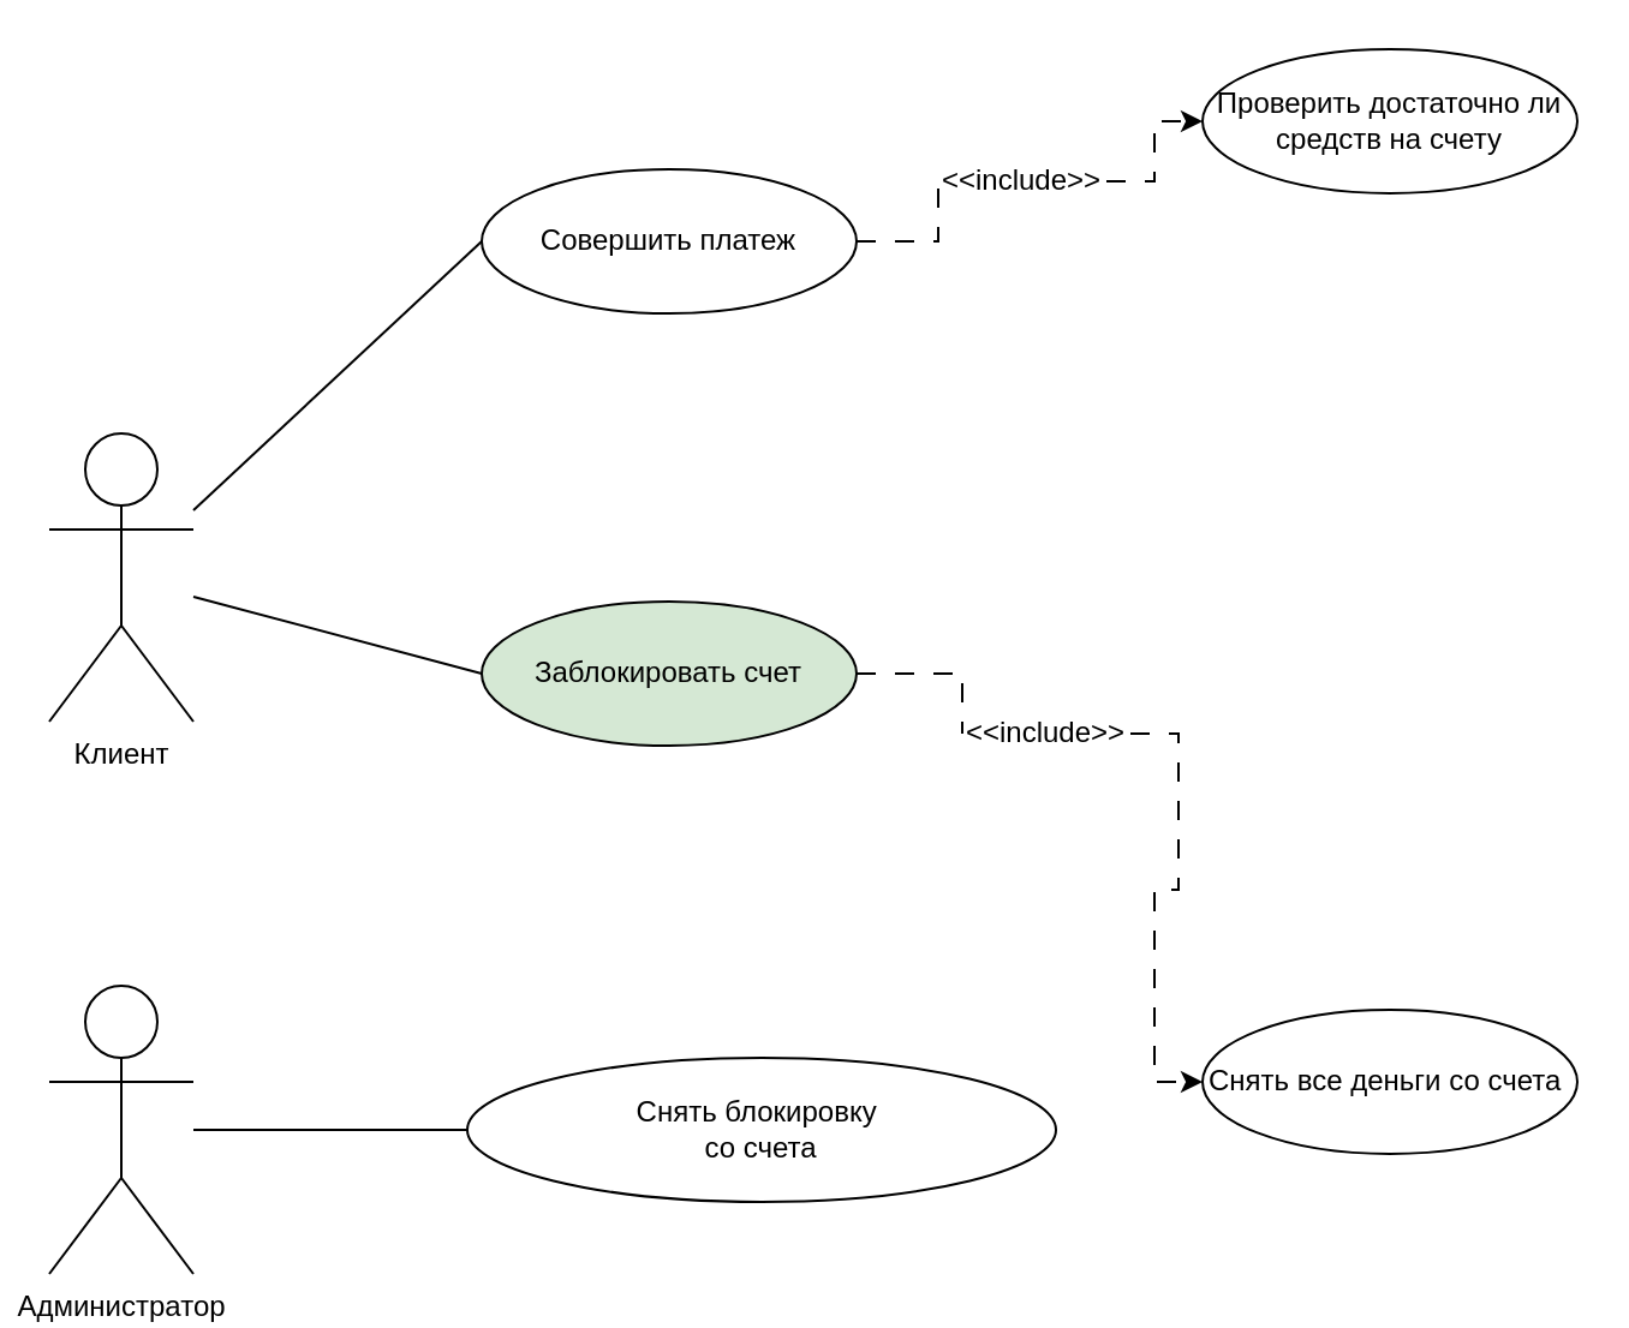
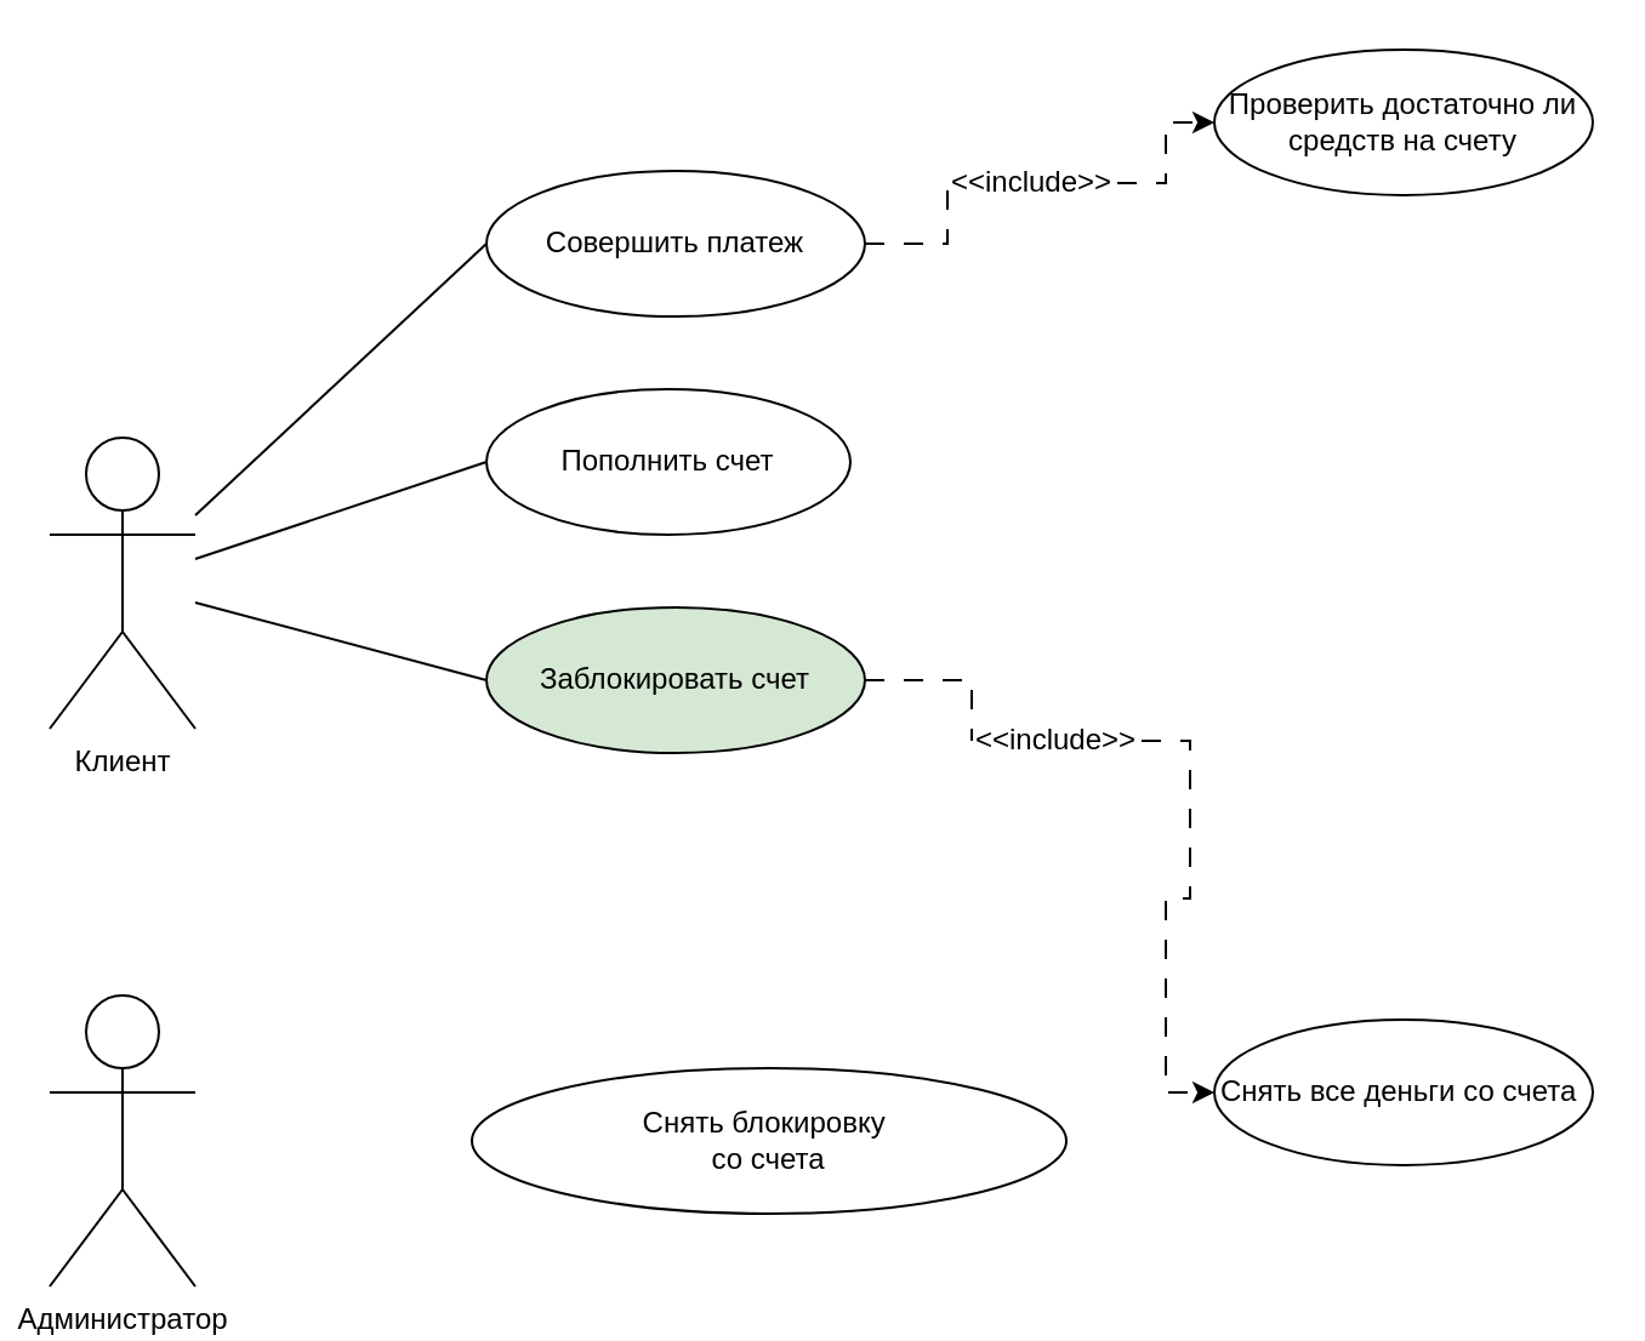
  <mxCell id="0" />
  <mxCell id="1" parent="0" />
  <mxCell id="2" value="Клиент&lt;div&gt;&lt;br&gt;&lt;/div&gt;" style="shape=umlActor;verticalLabelPosition=bottom;verticalAlign=top;html=1;outlineConnect=0;" parent="1" vertex="1"><mxGeometry x="20" y="180" width="60" height="120" as="geometry" /></mxCell>
  <mxCell id="3" style="edgeStyle=orthogonalEdgeStyle;rounded=0;orthogonalLoop=1;jettySize=auto;html=1;exitX=1;exitY=0.5;exitDx=0;exitDy=0;entryX=0;entryY=0.5;entryDx=0;entryDy=0;dashed=1;dashPattern=8 8;" parent="1" source="12" target="11" edge="1"><mxGeometry relative="1" as="geometry" /></mxCell>
  <mxCell id="4" value="Совершить платеж" style="ellipse;whiteSpace=wrap;html=1;" parent="1" vertex="1"><mxGeometry x="200" y="70" width="156" height="60" as="geometry" /></mxCell>
+ <mxCell id="5" value="Пополнить счет" style="ellipse;whiteSpace=wrap;html=1;" parent="1" vertex="1"><mxGeometry x="200" y="160" width="150" height="60" as="geometry" /></mxCell>
  <mxCell id="6" value="Заблокировать счет" style="ellipse;whiteSpace=wrap;html=1;fillColor=#d5e8d4;" parent="1" vertex="1"><mxGeometry x="200" y="250" width="156" height="60" as="geometry" /></mxCell>
  <mxCell id="7" value="Снять блокировку&amp;nbsp;&lt;div&gt;со счета&lt;/div&gt;" style="ellipse;whiteSpace=wrap;html=1;" parent="1" vertex="1"><mxGeometry x="194" y="440" width="245" height="60" as="geometry" /></mxCell>
  <mxCell id="8" value="" style="endArrow=none;html=1;rounded=0;entryX=0;entryY=0.5;entryDx=0;entryDy=0;" parent="1" source="2" target="4" edge="1"><mxGeometry width="50" height="50" relative="1" as="geometry"><mxPoint x="340" y="330" as="sourcePoint" /><mxPoint x="390" y="280" as="targetPoint" /></mxGeometry></mxCell>
+ <mxCell id="9" value="" style="endArrow=none;html=1;rounded=0;entryX=0;entryY=0.5;entryDx=0;entryDy=0;" parent="1" source="2" target="5" edge="1"><mxGeometry width="50" height="50" relative="1" as="geometry"><mxPoint x="90" y="250" as="sourcePoint" /><mxPoint x="390" y="280" as="targetPoint" /></mxGeometry></mxCell>
  <mxCell id="10" value="" style="endArrow=none;html=1;rounded=0;entryX=0;entryY=0.5;entryDx=0;entryDy=0;" parent="1" source="2" target="6" edge="1"><mxGeometry width="50" height="50" relative="1" as="geometry"><mxPoint x="340" y="330" as="sourcePoint" /><mxPoint x="390" y="280" as="targetPoint" /></mxGeometry></mxCell>
  <mxCell id="11" value="Проверить достаточно ли средств на счету" style="ellipse;whiteSpace=wrap;html=1;" parent="1" vertex="1"><mxGeometry x="500" y="20" width="156" height="60" as="geometry" /></mxCell>
  <mxCell id="12" value="&amp;lt;&amp;lt;include&amp;gt;&amp;gt;" style="text;html=1;align=center;verticalAlign=middle;whiteSpace=wrap;rounded=0;dashed=1;dashPattern=8 8;" parent="1" vertex="1"><mxGeometry x="390" y="60" width="70" height="30" as="geometry" /></mxCell>
  <mxCell id="13" value="" style="endArrow=none;html=1;rounded=0;entryX=0;entryY=0.5;entryDx=0;entryDy=0;exitX=1;exitY=0.5;exitDx=0;exitDy=0;dashed=1;dashPattern=8 8;" parent="1" source="4" target="12" edge="1"><mxGeometry width="50" height="50" relative="1" as="geometry"><mxPoint x="340" y="330" as="sourcePoint" /><mxPoint x="390" y="280" as="targetPoint" /><Array as="points"><mxPoint x="390" y="100" /></Array></mxGeometry></mxCell>
  <mxCell id="14" value="Снять все деньги со счета&amp;nbsp;" style="ellipse;whiteSpace=wrap;html=1;" parent="1" vertex="1"><mxGeometry x="500" y="420" width="156" height="60" as="geometry" /></mxCell>
  <mxCell id="15" style="edgeStyle=orthogonalEdgeStyle;rounded=0;orthogonalLoop=1;jettySize=auto;html=1;entryX=0;entryY=0.5;entryDx=0;entryDy=0;dashed=1;dashPattern=8 8;" parent="1" source="16" target="14" edge="1"><mxGeometry relative="1" as="geometry" /></mxCell>
  <mxCell id="16" value="&amp;lt;&amp;lt;include&amp;gt;&amp;gt;" style="text;html=1;align=center;verticalAlign=middle;whiteSpace=wrap;rounded=0;dashed=1;dashPattern=8 8;" parent="1" vertex="1"><mxGeometry x="400" y="290" width="70" height="30" as="geometry" /></mxCell>
  <mxCell id="17" value="" style="endArrow=none;html=1;rounded=0;entryX=0;entryY=0.5;entryDx=0;entryDy=0;exitX=1;exitY=0.5;exitDx=0;exitDy=0;dashed=1;dashPattern=8 8;" parent="1" source="6" target="16" edge="1"><mxGeometry width="50" height="50" relative="1" as="geometry"><mxPoint x="366" y="110" as="sourcePoint" /><mxPoint x="400" y="85" as="targetPoint" /><Array as="points"><mxPoint x="400" y="280" /></Array></mxGeometry></mxCell>
  <mxCell id="18" value="Администратор" style="shape=umlActor;verticalLabelPosition=bottom;verticalAlign=top;html=1;outlineConnect=0;" parent="1" vertex="1"><mxGeometry x="20" y="410" width="60" height="120" as="geometry" /></mxCell>
- <mxCell id="19" value="" style="endArrow=none;html=1;rounded=0;entryX=0;entryY=0.5;entryDx=0;entryDy=0;" parent="1" source="18" target="7" edge="1"><mxGeometry width="50" height="50" relative="1" as="geometry"><mxPoint x="90" y="470" as="sourcePoint" /><mxPoint x="450" y="410" as="targetPoint" /></mxGeometry></mxCell>
